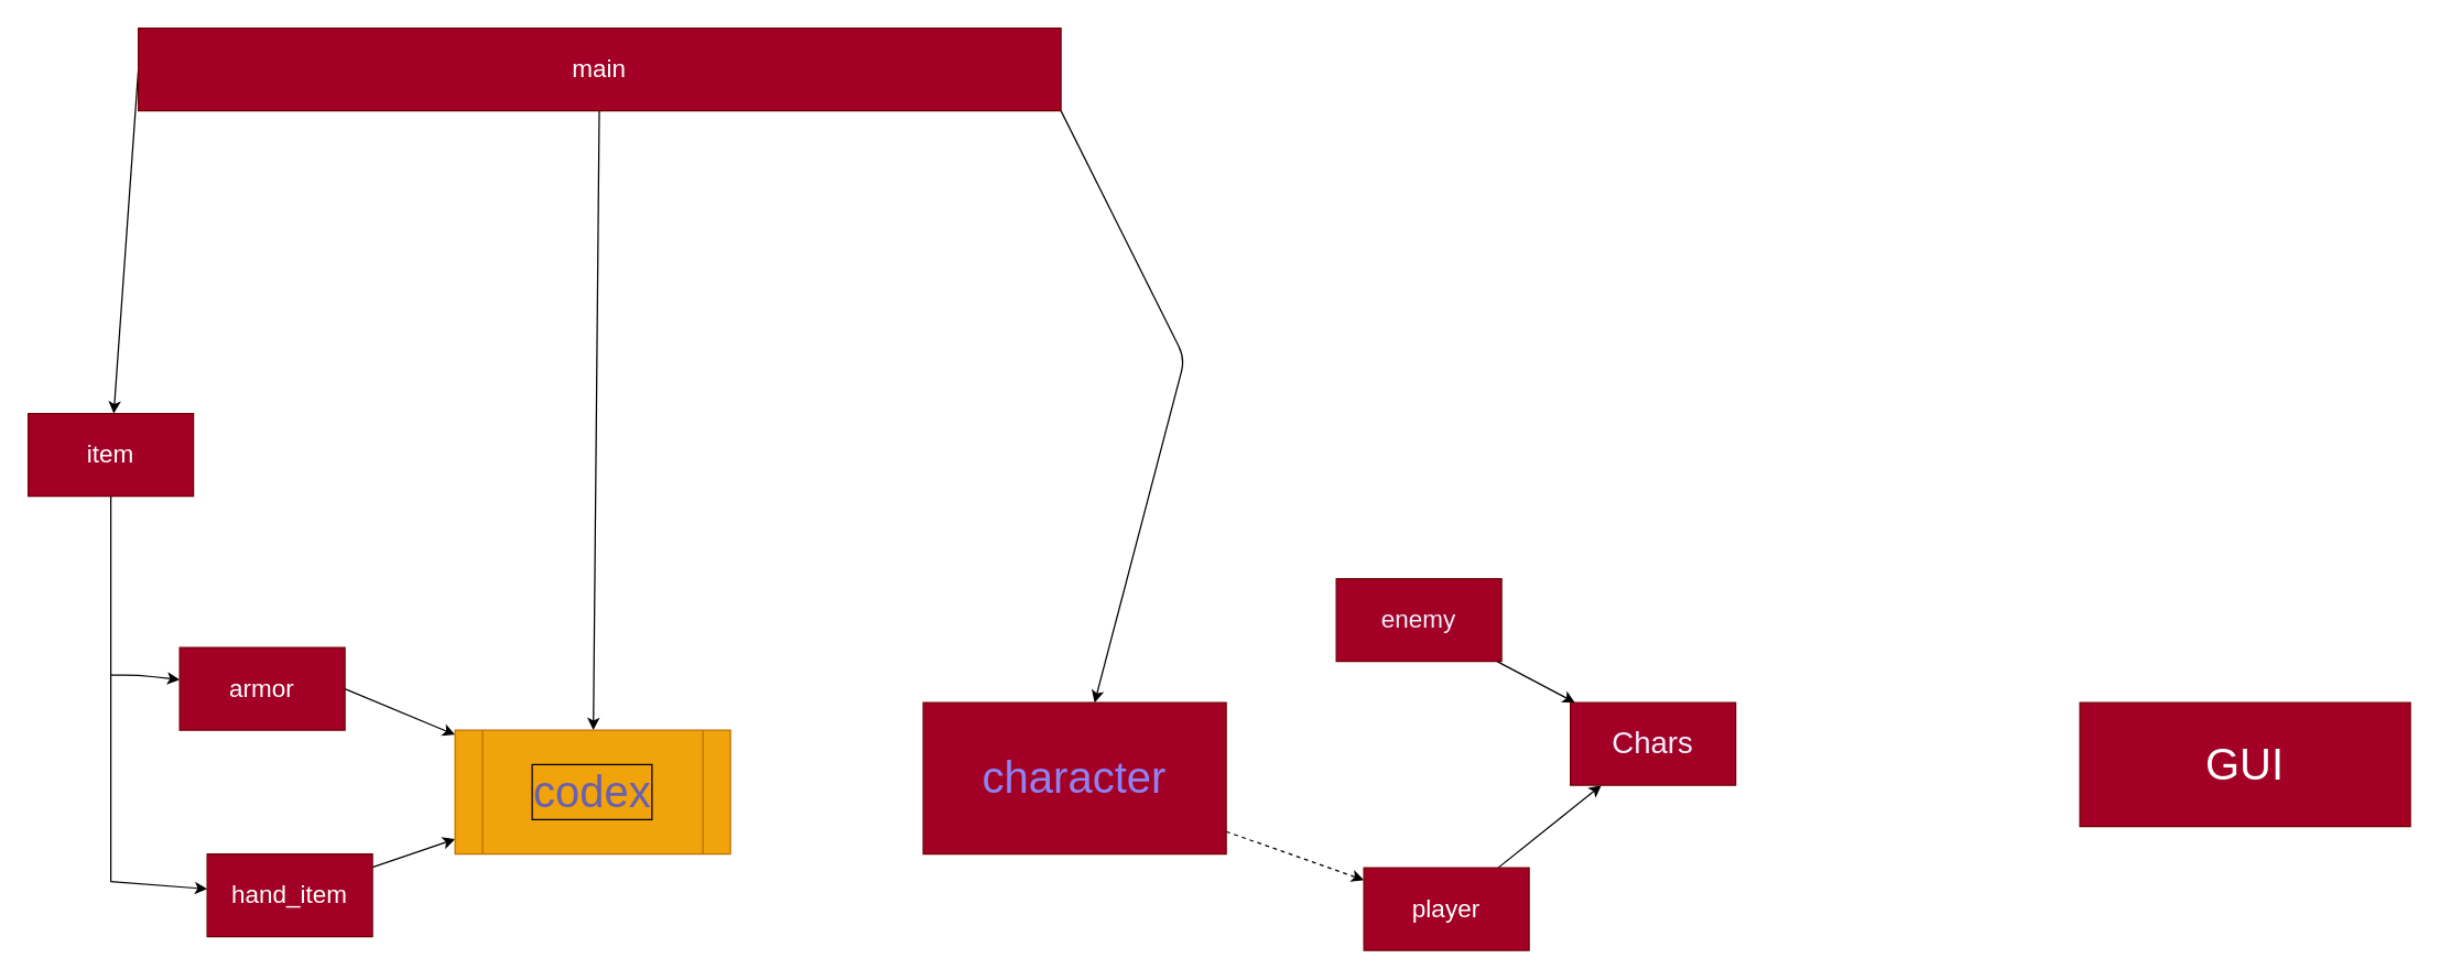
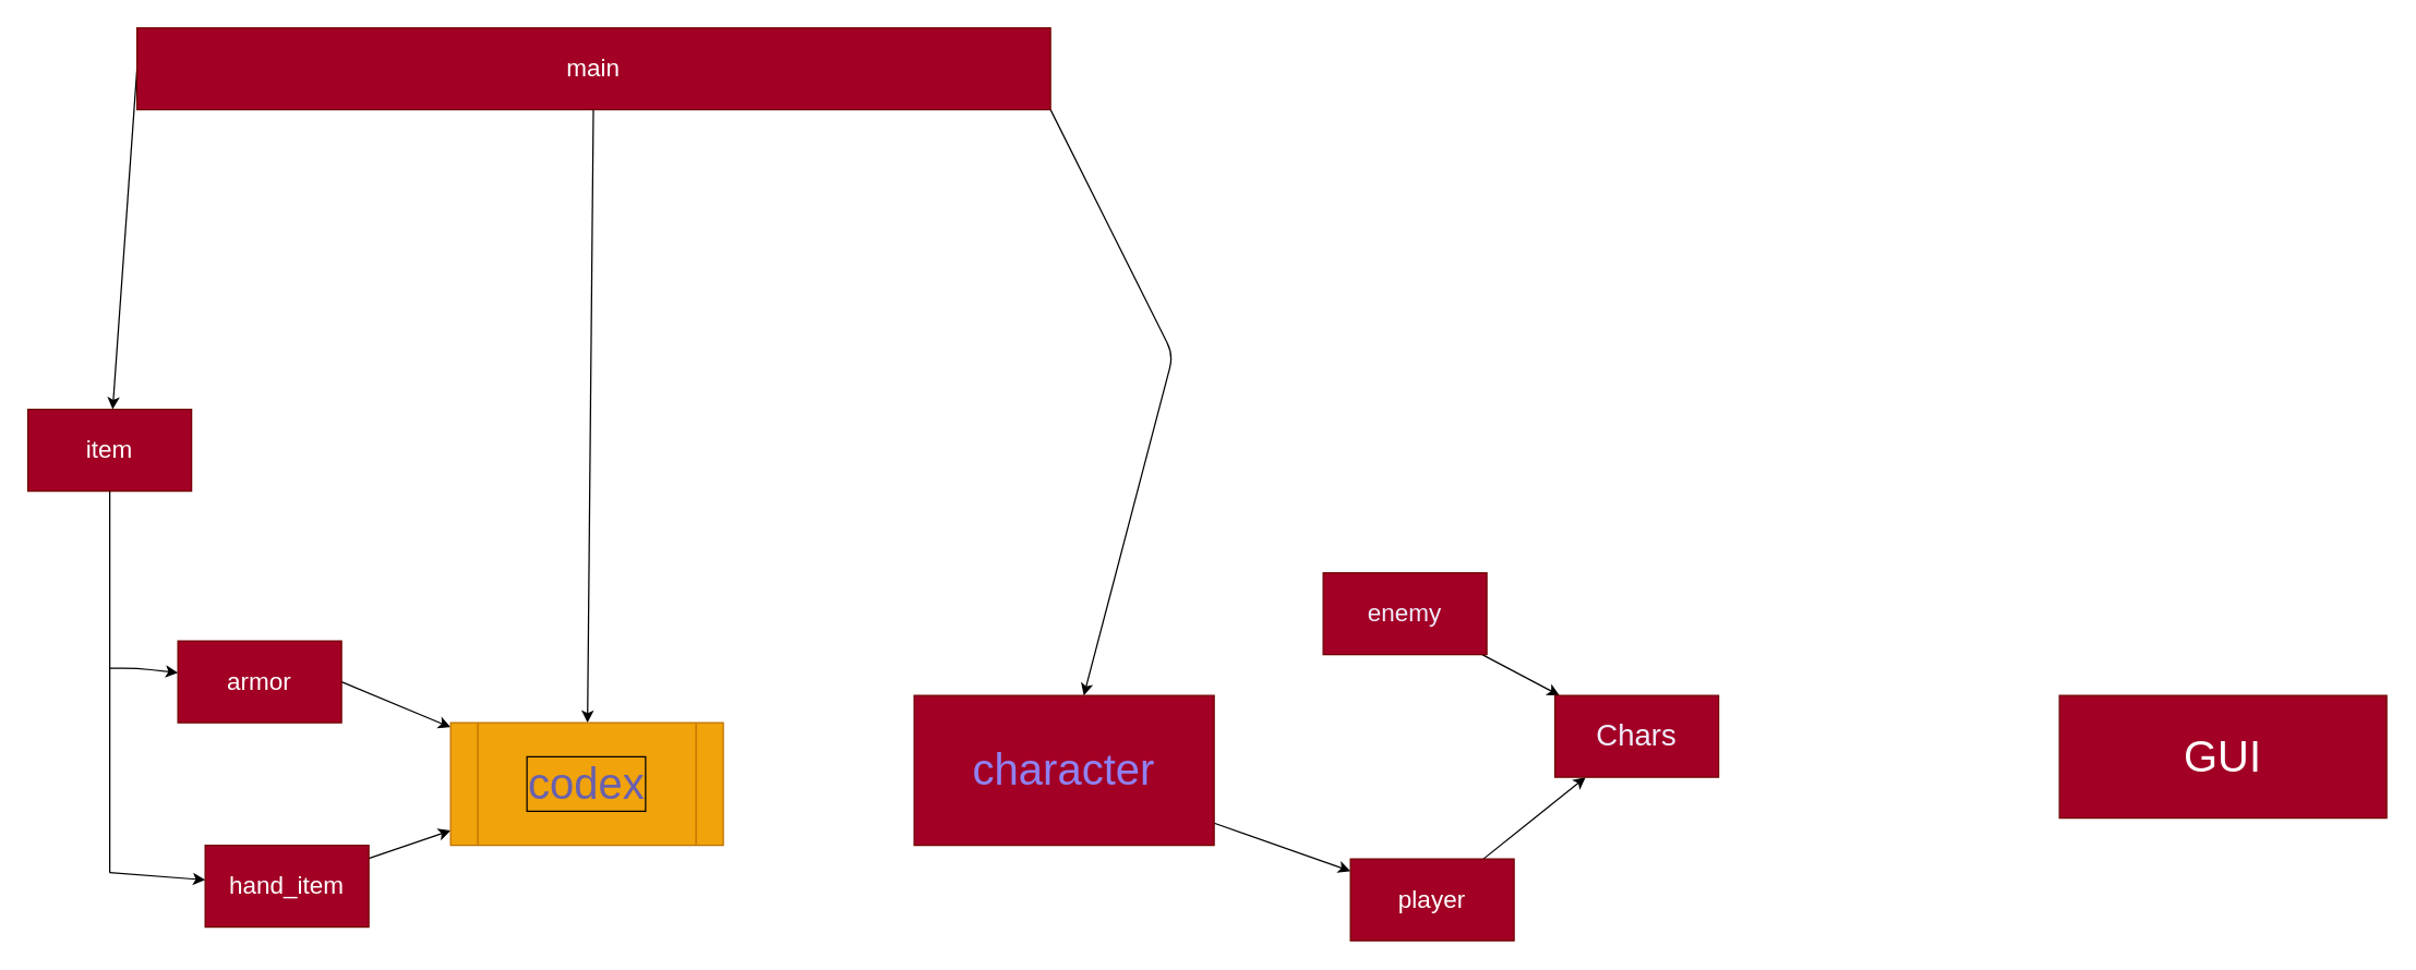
  <mxCell id="0" />
  <mxCell id="1" parent="0" />
  <mxCell id="2" style="edgeStyle=none;html=1;exitX=1;exitY=1;exitDx=0;exitDy=0;" parent="1" source="5" target="7" edge="1"><mxGeometry relative="1" as="geometry"><mxPoint x="10" y="450" as="targetPoint" /><Array as="points"><mxPoint x="860" y="260" /></Array></mxGeometry></mxCell>
  <mxCell id="3" value="" style="edgeStyle=none;html=1;exitX=0;exitY=0.5;exitDx=0;exitDy=0;" parent="1" source="5" target="11" edge="1"><mxGeometry relative="1" as="geometry" /></mxCell>
  <mxCell id="4" style="edgeStyle=none;html=1;" parent="1" source="5" target="18" edge="1"><mxGeometry relative="1" as="geometry"><mxPoint x="443.247" y="540" as="targetPoint" /></mxGeometry></mxCell>
  <mxCell id="5" value="main" style="rounded=0;whiteSpace=wrap;html=1;fillColor=#a20025;fontColor=#ffffff;strokeColor=#6F0000;fontSize=18;labelBackgroundColor=none;gradientColor=none;perimeterSpacing=0;strokeWidth=1;shadow=0;glass=0;" parent="1" vertex="1"><mxGeometry x="100" y="20" width="670" height="60" as="geometry" /></mxCell>
- <mxCell id="6" value="" style="edgeStyle=none;html=1;dashed=1;" parent="1" source="7" target="9" edge="1"><mxGeometry relative="1" as="geometry" /></mxCell>
+ <mxCell id="6" value="" style="edgeStyle=none;html=1;" parent="1" source="7" target="9" edge="1"><mxGeometry relative="1" as="geometry" /></mxCell>
  <mxCell id="7" value="character" style="rounded=0;whiteSpace=wrap;html=1;fillColor=#a20025;fontColor=#8f82f2;strokeColor=#6F0000;fontSize=32;labelBackgroundColor=none;gradientColor=none;perimeterSpacing=0;strokeWidth=1;shadow=0;glass=0;" parent="1" vertex="1"><mxGeometry x="670" y="510" width="220" height="110" as="geometry" /></mxCell>
  <mxCell id="8" style="edgeStyle=none;html=1;fontSize=32;" edge="1" parent="1" source="9" target="22"><mxGeometry relative="1" as="geometry" /></mxCell>
  <mxCell id="9" value="player" style="whiteSpace=wrap;html=1;fontSize=18;fillColor=#a20025;strokeColor=#6F0000;fontColor=#ffffff;rounded=0;labelBackgroundColor=none;gradientColor=none;strokeWidth=1;shadow=0;glass=0;" parent="1" vertex="1"><mxGeometry x="990" y="630" width="120" height="60" as="geometry" /></mxCell>
  <mxCell id="10" value="" style="edgeStyle=none;html=1;" parent="1" target="15" edge="1"><mxGeometry relative="1" as="geometry"><mxPoint x="80" y="490" as="sourcePoint" /><Array as="points"><mxPoint x="100" y="490" /></Array></mxGeometry></mxCell>
  <mxCell id="11" value="item" style="whiteSpace=wrap;html=1;fontSize=18;fillColor=#a20025;strokeColor=#6F0000;fontColor=#ffffff;rounded=0;labelBackgroundColor=none;gradientColor=none;strokeWidth=1;shadow=0;glass=0;" parent="1" vertex="1"><mxGeometry x="20" y="300" width="120" height="60" as="geometry" /></mxCell>
  <mxCell id="12" style="edgeStyle=none;html=1;" parent="1" source="13" target="18" edge="1"><mxGeometry relative="1" as="geometry" /></mxCell>
  <mxCell id="13" value="hand_item" style="whiteSpace=wrap;html=1;fontSize=18;fillColor=#a20025;strokeColor=#6F0000;fontColor=#ffffff;rounded=0;labelBackgroundColor=none;gradientColor=none;strokeWidth=1;shadow=0;glass=0;" parent="1" vertex="1"><mxGeometry x="150" y="620" width="120" height="60" as="geometry" /></mxCell>
  <mxCell id="14" style="edgeStyle=none;html=1;exitX=1;exitY=0.5;exitDx=0;exitDy=0;" parent="1" source="15" target="18" edge="1"><mxGeometry relative="1" as="geometry"><mxPoint x="700" y="610" as="targetPoint" /></mxGeometry></mxCell>
  <mxCell id="15" value="armor" style="whiteSpace=wrap;html=1;fontSize=18;fillColor=#a20025;strokeColor=#6F0000;fontColor=#ffffff;rounded=0;labelBackgroundColor=none;gradientColor=none;strokeWidth=1;shadow=0;glass=0;" parent="1" vertex="1"><mxGeometry x="130" y="470" width="120" height="60" as="geometry" /></mxCell>
  <mxCell id="16" value="" style="endArrow=none;html=1;" parent="1" target="11" edge="1"><mxGeometry width="50" height="50" relative="1" as="geometry"><mxPoint x="80" y="640" as="sourcePoint" /><mxPoint x="250" y="470" as="targetPoint" /></mxGeometry></mxCell>
  <mxCell id="17" value="" style="endArrow=classic;html=1;" parent="1" target="13" edge="1"><mxGeometry width="50" height="50" relative="1" as="geometry"><mxPoint x="80" y="640" as="sourcePoint" /><mxPoint x="130" y="590" as="targetPoint" /></mxGeometry></mxCell>
  <mxCell id="18" value="codex" style="shape=process;whiteSpace=wrap;html=1;backgroundOutline=1;fontSize=32;fontColor=#6960af;labelBorderColor=default;fillColor=#f0a30a;strokeColor=#BD7000;" parent="1" vertex="1"><mxGeometry x="330" y="530" width="200" height="90" as="geometry" /></mxCell>
  <mxCell id="19" value="" style="edgeStyle=none;html=1;fontSize=32;" edge="1" parent="1" source="20" target="22"><mxGeometry relative="1" as="geometry" /></mxCell>
  <mxCell id="20" value="enemy" style="whiteSpace=wrap;html=1;fontSize=18;fillColor=#a20025;strokeColor=#6F0000;fontColor=#efedfd;rounded=0;labelBackgroundColor=none;gradientColor=none;strokeWidth=1;shadow=0;glass=0;" parent="1" vertex="1"><mxGeometry x="970" y="420" width="120" height="60" as="geometry" /></mxCell>
  <mxCell id="21" value="GUI" style="rounded=0;whiteSpace=wrap;html=1;fillColor=#a20025;fontColor=#ffffff;strokeColor=#6F0000;fontSize=32;labelBackgroundColor=none;gradientColor=none;perimeterSpacing=0;strokeWidth=1;shadow=0;glass=0;" vertex="1" parent="1"><mxGeometry x="1510" y="510" width="240" height="90" as="geometry" /></mxCell>
  <mxCell id="22" value="Chars" style="whiteSpace=wrap;html=1;fontSize=22;fillColor=#a20025;strokeColor=#6F0000;fontColor=#efedfd;rounded=0;labelBackgroundColor=none;gradientColor=none;strokeWidth=1;shadow=0;glass=0;" vertex="1" parent="1"><mxGeometry x="1140" y="510" width="120" height="60" as="geometry" /></mxCell>
